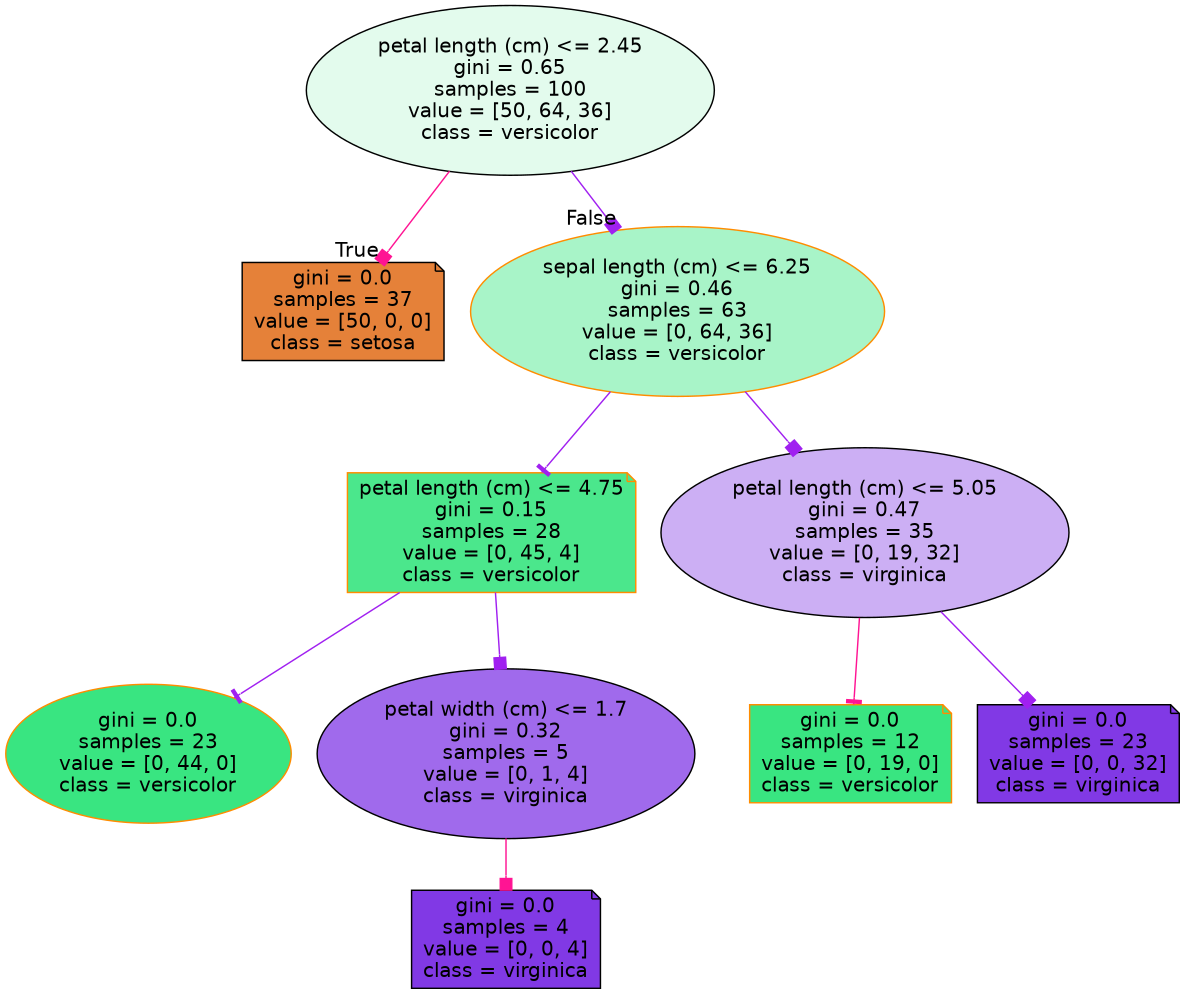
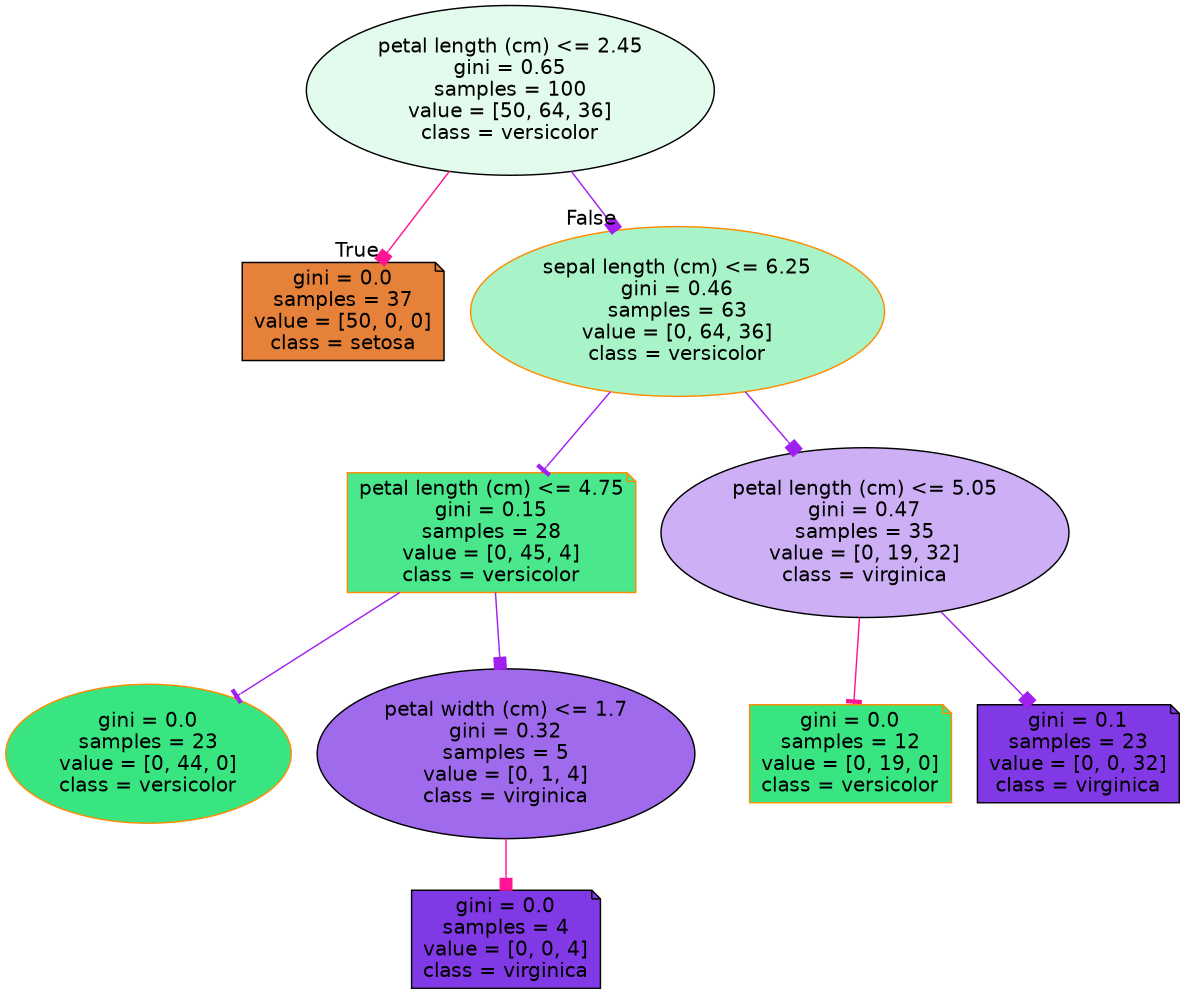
  digraph {
    node [color=black fillcolor="#39e581" fontname=helvetica shape=ellipse style="filled, rounded"]
    edge [arrowhead=box color=purple fontname=helvetica]
    n1 [fillcolor="#e3fbed" label="petal length (cm) <= 2.45\ngini = 0.65\nsamples = 100\nvalue = [50, 64, 36]\nclass = versicolor"]
    n2 [fillcolor="#e58139" label="gini = 0.0\nsamples = 37\nvalue = [50, 0, 0]\nclass = setosa" shape=note]
    n3 [color=darkorange fillcolor="#a8f4c8" label="sepal length (cm) <= 6.25\ngini = 0.46\nsamples = 63\nvalue = [0, 64, 36]\nclass = versicolor"]
    n4 [color=darkorange fillcolor="#4be78c" label="petal length (cm) <= 4.75\ngini = 0.15\nsamples = 28\nvalue = [0, 45, 4]\nclass = versicolor" shape=note]
    n5 [fillcolor="#ccaff4" label="petal length (cm) <= 5.05\ngini = 0.47\nsamples = 35\nvalue = [0, 19, 32]\nclass = virginica"]
    n6 [color=darkorange label="gini = 0.0\nsamples = 23\nvalue = [0, 44, 0]\nclass = versicolor"]
    n7 [fillcolor="#a06aec" label="petal width (cm) <= 1.7\ngini = 0.32\nsamples = 5\nvalue = [0, 1, 4]\nclass = virginica"]
    n8 [color=darkorange label="gini = 0.0\nsamples = 12\nvalue = [0, 19, 0]\nclass = versicolor" shape=note]
-   n9 [fillcolor="#8139e5" label="gini = 0.0\nsamples = 23\nvalue = [0, 0, 32]\nclass = virginica" shape=note]
+   n9 [fillcolor="#8139e5" label="gini = 0.1\nsamples = 23\nvalue = [0, 0, 32]\nclass = virginica" shape=note]
    n10 [fillcolor="#8139e5" label="gini = 0.0\nsamples = 4\nvalue = [0, 0, 4]\nclass = virginica" shape=note]
    n1 -> n2 [color=deeppink headlabel=True labelangle=45 labeldistance=2.5]
    n1 -> n3 [headlabel=False labelangle=-45 labeldistance=2.5]
    n3 -> n4 [arrowhead=tee]
    n3 -> n5
    n4 -> n6 [arrowhead=tee]
    n4 -> n7
    n5 -> n8 [arrowhead=tee color=deeppink]
    n5 -> n9
    n7 -> n10 [color=deeppink]
  }
